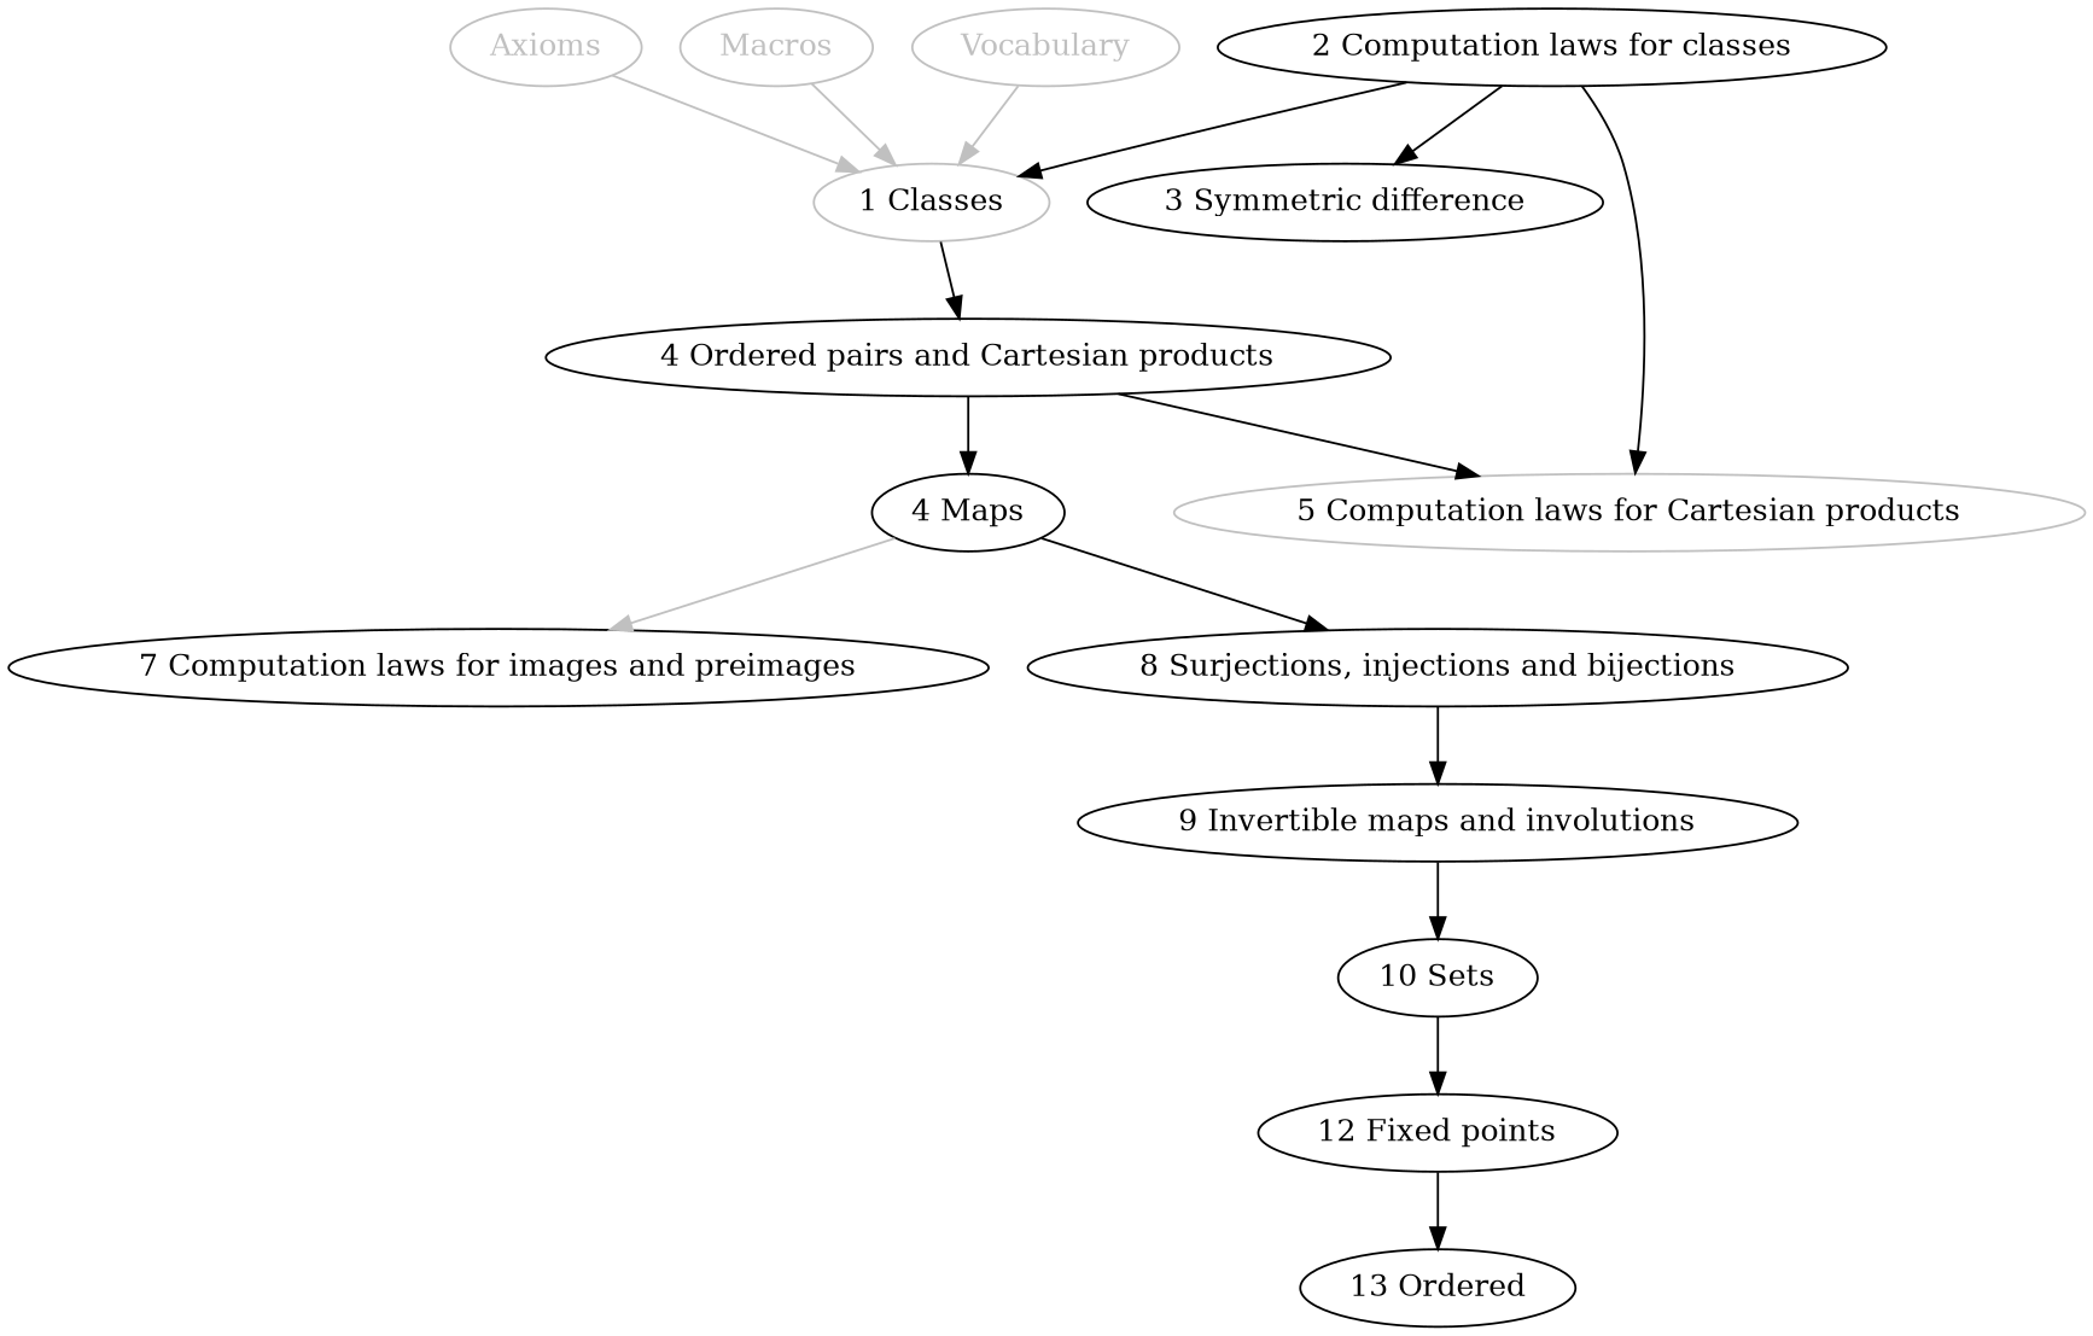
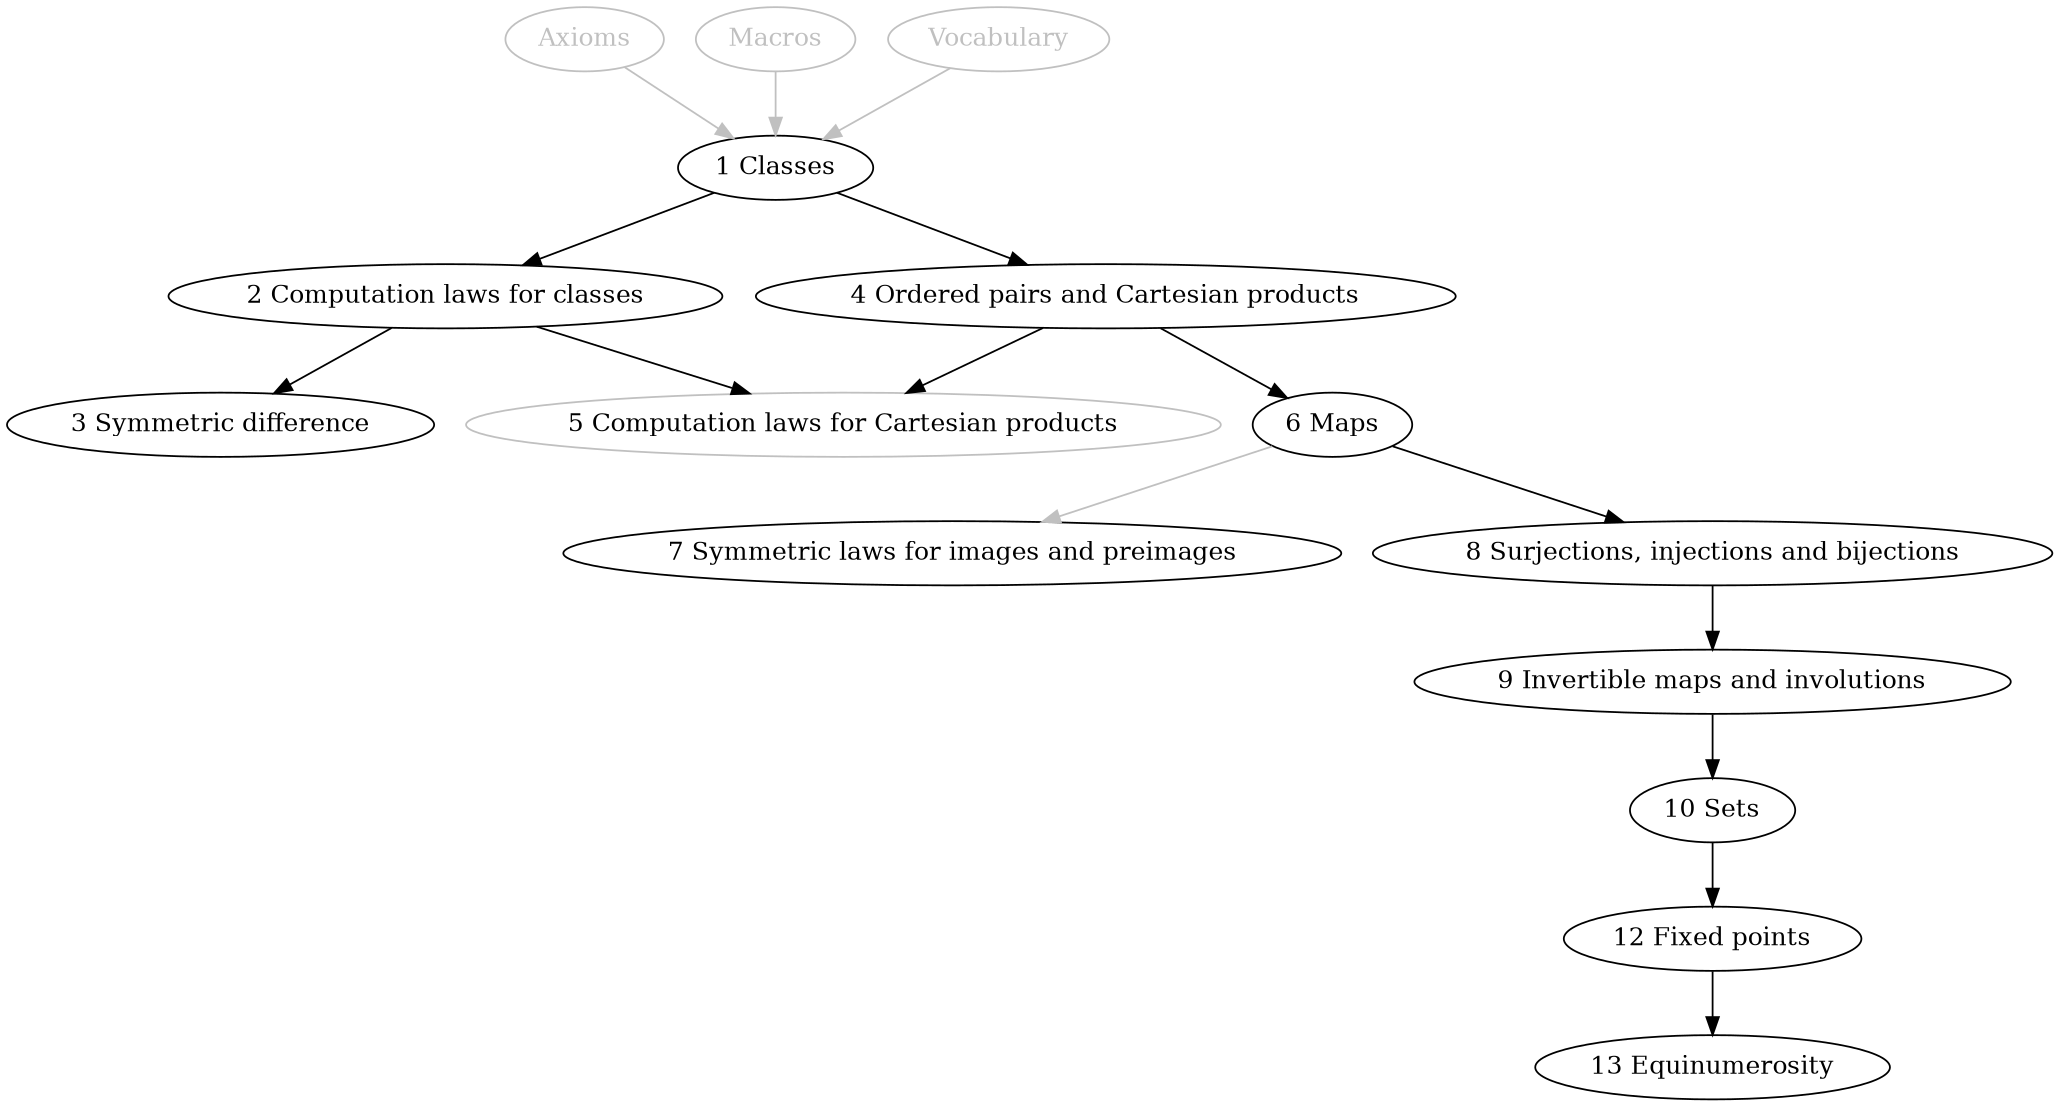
  digraph {
    n1 [color=gray fontcolor=gray label=Axioms]
-   n2 [label="1 Classes" color=gray]
+   n2 [label="1 Classes"]
    n3 [label="2 Computation laws for classes"]
    n4 [label="4 Ordered pairs and Cartesian products"]
    n5 [color=gray fontcolor=gray label=Macros]
    n6 [color=gray fontcolor=gray label=Vocabulary]
    n7 [label="3 Symmetric difference"]
    n8 [color=gray label="5 Computation laws for Cartesian products"]
-   n9 [label="4 Maps"]
-   n10 [label="7 Computation laws for images and preimages"]
+   n9 [label="6 Maps"]
+   n10 [label="7 Symmetric laws for images and preimages"]
    n11 [label="8 Surjections, injections and bijections"]
    n12 [label="9 Invertible maps and involutions"]
    n13 [label="10 Sets"]
    n14 [label="12 Fixed points"]
-   n15 [label="13 Ordered"]
+   n15 [label="13 Equinumerosity"]
    n1 -> n2 [color=gray]
-   n3 -> n2
+   n2 -> n3
    n2 -> n4
    n3 -> n7
    n3 -> n8
    n4 -> n8
    n4 -> n9
    n5 -> n2 [color=gray]
    n6 -> n2 [color=gray]
    n9 -> n10 [color=gray]
    n9 -> n11
    n11 -> n12
    n12 -> n13
    n13 -> n14
    n14 -> n15
  }
